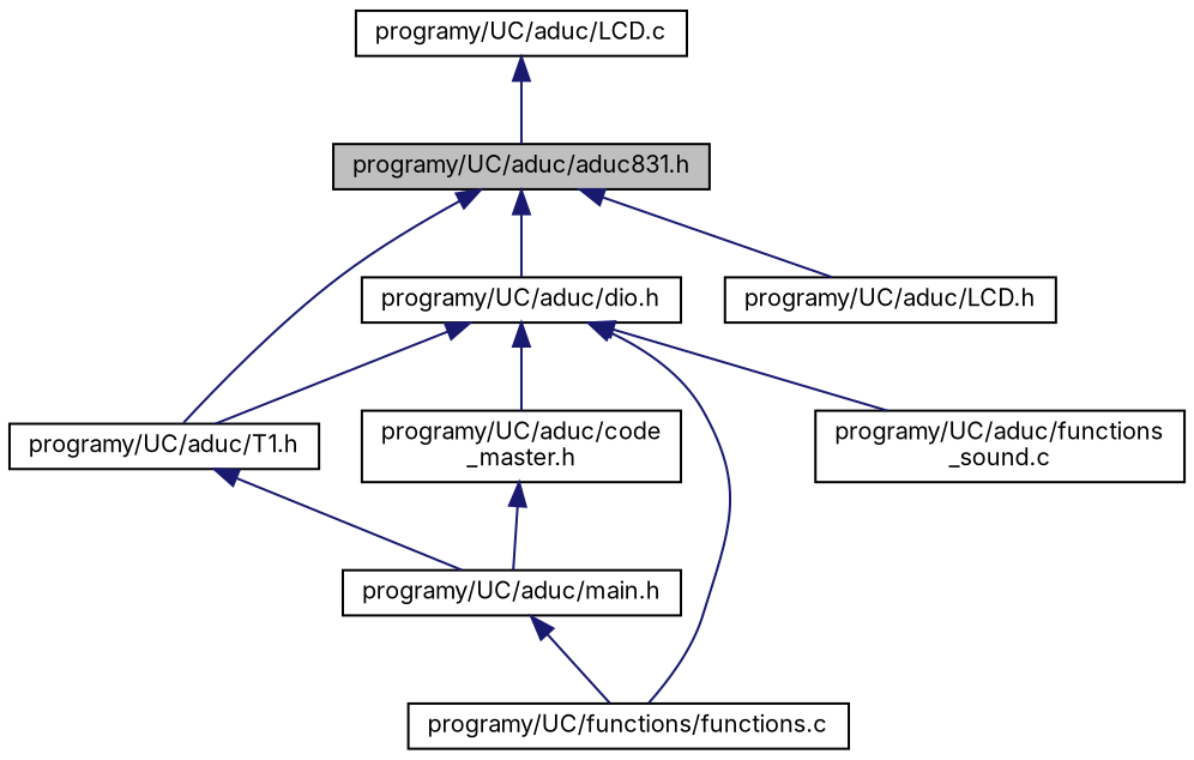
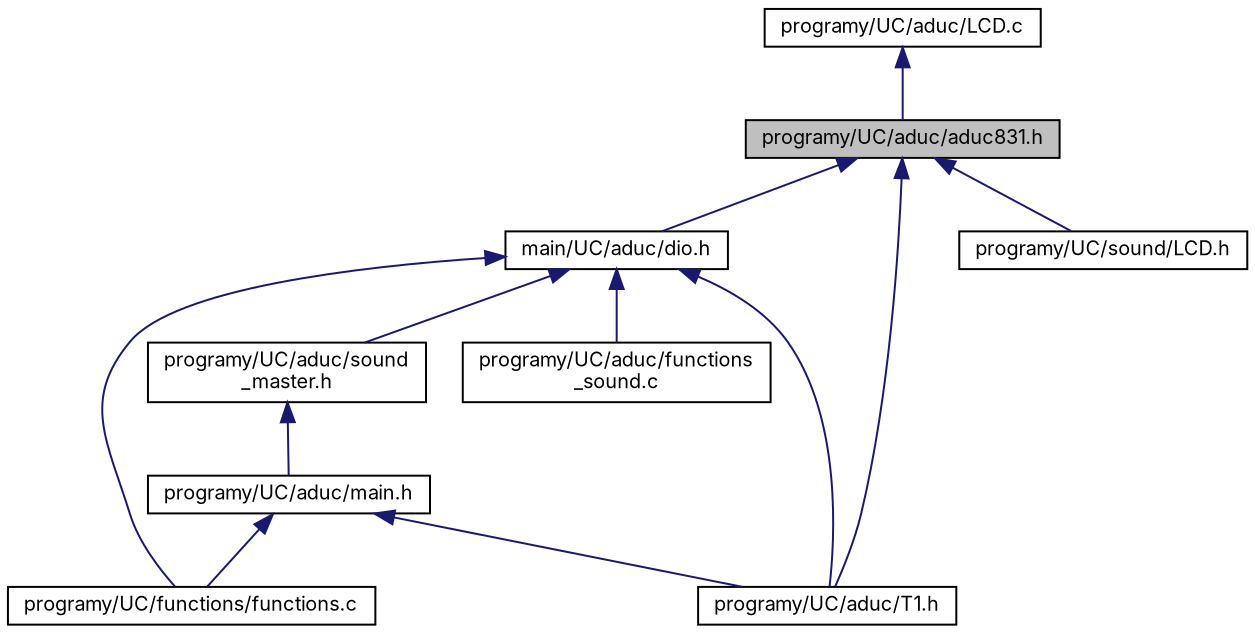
  digraph {
    fontname=Inter
    node [color=black fillcolor=white fontname=Inter fontsize=10 shape=record style=filled]
    edge [color=midnightblue dir=back fontname=Inter fontsize=10 labelfontname=Helvetica labelfontsize=10 style=solid]
    n1 [fillcolor=grey75 fontcolor=black height=0.2 label="programy/UC/aduc/aduc831.h" width=0.4]
-   n2 [height=0.2 label="programy/UC/aduc/dio.h" width=0.4]
+   n2 [height=0.2 label="main/UC/aduc/dio.h" width=0.4]
    n3 [height=0.2 label="programy/UC/aduc/T1.h" width=0.4]
-   n4 [height=0.2 label="programy/UC/aduc/LCD.h" width=0.4]
-   n5 [height=0.2 label="programy/UC/aduc/code\l_master.h" width=0.4]
+   n4 [height=0.2 label="programy/UC/sound/LCD.h" width=0.4]
+   n5 [height=0.2 label="programy/UC/aduc/sound\l_master.h" width=0.4]
    n6 [height=0.2 label="programy/UC/functions/functions.c" width=0.4]
    n7 [height=0.2 label="programy/UC/aduc/functions\l_sound.c" width=0.4]
    n8 [height=0.2 label="programy/UC/aduc/main.h" width=0.4]
    n9 [height=0.2 label="programy/UC/aduc/LCD.c" width=0.4]
    n1 -> n2
    n1 -> n3
    n1 -> n4
    n2 -> n3
    n2 -> n5
    n2 -> n6
    n2 -> n7
-   n3 -> n8
+   n8 -> n3
    n5 -> n8
    n8 -> n6
    n9 -> n1
  }
